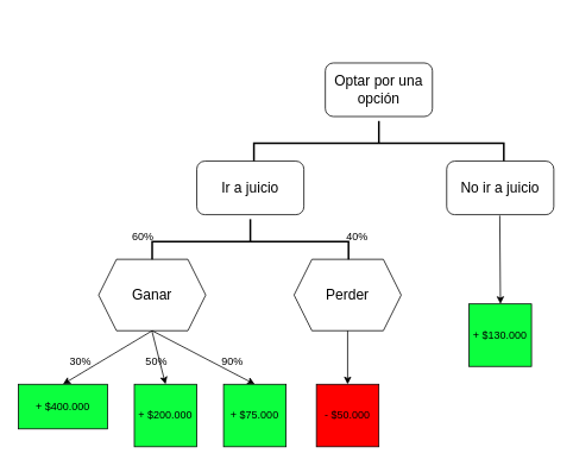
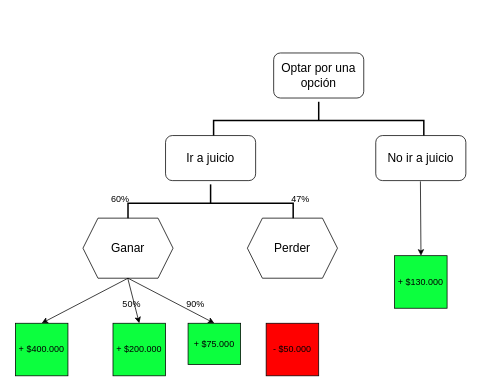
  <mxCell id="0" />
  <mxCell id="1" parent="0" />
  <mxCell id="2" value="&lt;font size=&quot;3&quot;&gt;Optar por una opción&lt;/font&gt;" style="rounded=1;whiteSpace=wrap;html=1;" vertex="1" parent="1"><mxGeometry x="364" y="70" width="120" height="60" as="geometry" /></mxCell>
  <mxCell id="3" value="" style="strokeWidth=2;html=1;shape=mxgraph.flowchart.annotation_2;align=left;labelPosition=right;pointerEvents=1;rotation=90;" vertex="1" parent="1"><mxGeometry x="399" width="50" height="280" as="geometry" y="20" /></mxCell>
  <mxCell id="4" value="&lt;font size=&quot;3&quot;&gt;Ir a juicio&lt;/font&gt;" style="rounded=1;whiteSpace=wrap;html=1;" vertex="1" parent="1"><mxGeometry x="220" y="180" width="120" height="60" as="geometry" /></mxCell>
  <mxCell id="5" value="&lt;font size=&quot;3&quot;&gt;No ir a juicio&lt;/font&gt;" style="rounded=1;whiteSpace=wrap;html=1;" vertex="1" parent="1"><mxGeometry x="500" y="180" width="120" height="60" as="geometry" /></mxCell>
  <mxCell id="6" value="" style="endArrow=classic;html=1;exitX=0.577;exitY=1.017;exitDx=0;exitDy=0;exitPerimeter=0;" edge="1" parent="1"><mxGeometry width="50" height="50" relative="1" as="geometry"><mxPoint x="559.47" y="241.02" as="sourcePoint" /><mxPoint x="560.23" y="340" as="targetPoint" /></mxGeometry></mxCell>
  <mxCell id="7" value="+ $130.000" style="whiteSpace=wrap;html=1;aspect=fixed;fillColor=#0CFF3E;" vertex="1" parent="1"><mxGeometry x="525" y="340" width="70" height="70" as="geometry" /></mxCell>
  <mxCell id="8" value="" style="strokeWidth=2;html=1;shape=mxgraph.flowchart.annotation_2;align=left;labelPosition=right;pointerEvents=1;rotation=90;" vertex="1" parent="1"><mxGeometry x="255" y="160" width="50" height="220" as="geometry" /></mxCell>
  <mxCell id="9" value="&lt;font size=&quot;3&quot;&gt;Ganar&lt;/font&gt;" style="shape=hexagon;perimeter=hexagonPerimeter2;whiteSpace=wrap;html=1;fixedSize=1;" vertex="1" parent="1"><mxGeometry x="110" y="290" width="120" height="80" as="geometry" /></mxCell>
  <mxCell id="10" value="&lt;font style=&quot;font-size: 16px;&quot;&gt;Perder&lt;/font&gt;" style="shape=hexagon;perimeter=hexagonPerimeter2;whiteSpace=wrap;html=1;fixedSize=1;" vertex="1" parent="1"><mxGeometry x="329" y="290" width="120" height="80" as="geometry" /></mxCell>
  <mxCell id="11" value="" style="endArrow=classic;html=1;entryX=0.5;entryY=0;entryDx=0;entryDy=0;" edge="1" parent="1" target="15"><mxGeometry width="50" height="50" relative="1" as="geometry"><mxPoint x="170" y="370" as="sourcePoint" /><mxPoint x="90" y="430" as="targetPoint" /></mxGeometry></mxCell>
  <mxCell id="12" value="60%" style="text;html=1;align=center;verticalAlign=middle;whiteSpace=wrap;rounded=0;" vertex="1" parent="1"><mxGeometry x="130" y="250" width="60" height="30" as="geometry" /></mxCell>
- <mxCell id="13" value="40%" style="text;html=1;align=center;verticalAlign=middle;whiteSpace=wrap;rounded=0;" vertex="1" parent="1"><mxGeometry x="370" y="250" width="60" height="30" as="geometry" /></mxCell>
- <mxCell id="14" value="30%" style="text;html=1;align=center;verticalAlign=middle;whiteSpace=wrap;rounded=0;" vertex="1" parent="1"><mxGeometry x="60" y="390" width="60" height="30" as="geometry" /></mxCell>
- <mxCell id="15" value="+ $400.000" style="whiteSpace=wrap;html=1;aspect=fixed;fillColor=#0CFF3E;" vertex="1" parent="1"><mxGeometry x="20" y="430" width="100" height="50" as="geometry" /></mxCell>
+ <mxCell id="13" value="47%" style="text;html=1;align=center;verticalAlign=middle;whiteSpace=wrap;rounded=0;" vertex="1" parent="1"><mxGeometry x="370" y="250" width="60" height="30" as="geometry" /></mxCell>
+ <mxCell id="15" value="+ $400.000" style="whiteSpace=wrap;html=1;aspect=fixed;fillColor=#0CFF3E;" vertex="1" parent="1"><mxGeometry x="20" y="430" width="70" height="70" as="geometry" /></mxCell>
  <mxCell id="16" value="" style="endArrow=classic;html=1;entryX=0.5;entryY=0;entryDx=0;entryDy=0;" edge="1" parent="1" target="17"><mxGeometry width="50" height="50" relative="1" as="geometry"><mxPoint x="169.64" y="370" as="sourcePoint" /><mxPoint x="170" y="410" as="targetPoint" /></mxGeometry></mxCell>
  <mxCell id="17" value="+ $200.000" style="whiteSpace=wrap;html=1;aspect=fixed;fillColor=#0CFF3E;" vertex="1" parent="1"><mxGeometry x="150" y="430" width="70" height="70" as="geometry" /></mxCell>
  <mxCell id="18" value="50%" style="text;html=1;align=center;verticalAlign=middle;whiteSpace=wrap;rounded=0;" vertex="1" parent="1"><mxGeometry x="145" y="390" width="60" height="30" as="geometry" /></mxCell>
  <mxCell id="19" value="" style="endArrow=classic;html=1;exitX=0.5;exitY=1;exitDx=0;exitDy=0;entryX=0.5;entryY=0;entryDx=0;entryDy=0;" edge="1" parent="1" source="9" target="20"><mxGeometry width="50" height="50" relative="1" as="geometry"><mxPoint x="280" y="460" as="sourcePoint" /><mxPoint x="280" y="410" as="targetPoint" /></mxGeometry></mxCell>
- <mxCell id="20" value="+ $75.000" style="whiteSpace=wrap;html=1;aspect=fixed;fillColor=#0CFF3E;" vertex="1" parent="1"><mxGeometry x="250" y="430" width="70" height="70" as="geometry" /></mxCell>
+ <mxCell id="20" value="+ $75.000" style="whiteSpace=wrap;html=1;aspect=fixed;fillColor=#0CFF3E;" vertex="1" parent="1"><mxGeometry x="250" y="430" width="70" height="55" as="geometry" /></mxCell>
  <mxCell id="21" value="90%" style="text;html=1;align=center;verticalAlign=middle;whiteSpace=wrap;rounded=0;" vertex="1" parent="1"><mxGeometry x="230" y="390" width="60" height="30" as="geometry" /></mxCell>
  <mxCell id="22" value="- $50.000" style="whiteSpace=wrap;html=1;aspect=fixed;fillColor=#FF0000;" vertex="1" parent="1"><mxGeometry x="354" y="430" width="70" height="70" as="geometry" /></mxCell>
- <mxCell id="23" value="" style="endArrow=classic;html=1;entryX=0.5;entryY=0;entryDx=0;entryDy=0;exitX=0.5;exitY=1;exitDx=0;exitDy=0;" edge="1" parent="1" source="10" target="22"><mxGeometry width="50" height="50" relative="1" as="geometry"><mxPoint x="354" y="430" as="sourcePoint" /><mxPoint x="404" y="380" as="targetPoint" /></mxGeometry></mxCell>
